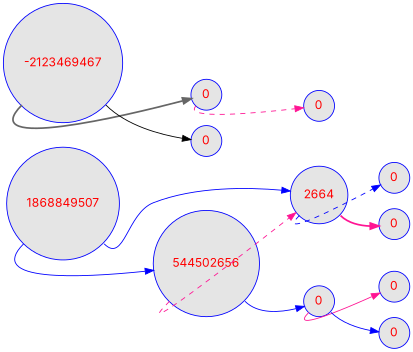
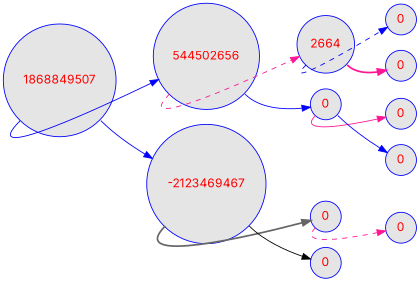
  digraph {
    fontname=Inter
    rankdir=LR
    node [color=blue fillcolor=grey90 fontcolor=red fontname=Inter fontsize=14 shape=circle style="rounded, filled"]
    edge [color=blue fontname=Inter style=solid tailport=sw]
    n1 [label=1868849507 width=0.5]
    n2 [label=544502656 width=0.5]
    n3 [label=-2123469467 width=0.5]
    n4 [label=2664 width=0.5]
    n5 [label=0 width=0.5]
    n6 [label=0 width=0.5]
    n7 [label=0 width=0.5]
    n8 [label=0 width=0.5]
    n9 [label=0 width=0.5]
    n10 [label=0 width=0.5]
    n11 [label=0 width=0.5]
    n12 [label=0 width=0.5]
    n1 -> n2
-   n1 -> n4 [tailport=se]
+   n1 -> n3 [tailport=se]
    n2 -> n4 [color=deeppink style=dashed]
    n2 -> n5 [tailport=se]
    n3 -> n6 [color=gray40 style=bold]
    n3 -> n7 [color=black tailport=se]
    n4 -> n8 [style=dashed]
    n4 -> n9 [color=deeppink style=bold tailport=se]
    n5 -> n10 [color=deeppink]
    n5 -> n11 [tailport=se]
    n6 -> n12 [color=deeppink style=dashed]
  }
